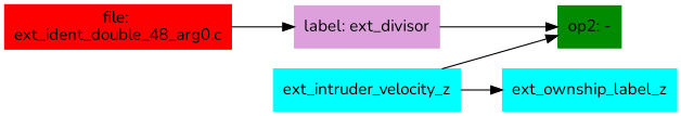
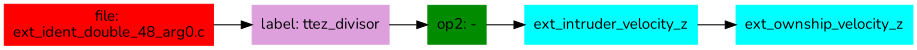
  digraph {
    fontname=Nunito
    rankdir=LR
    node [color=cyan1 fontname=Nunito shape=box style=filled]
    edge [fontname=Nunito]
    n1 [color=red label="file: \next_ident_double_48_arg0.c"]
-   n2 [color=plum label="label: ext_divisor"]
+   n2 [color=plum label="label: ttez_divisor"]
    n3 [color=green4 label="op2: -"]
    n4 [label=ext_intruder_velocity_z]
-   n5 [label=ext_ownship_label_z]
+   n5 [label=ext_ownship_velocity_z]
    n1 -> n2
    n2 -> n3
-   n4 -> n3
+   n3 -> n4
    n4 -> n5
  }
